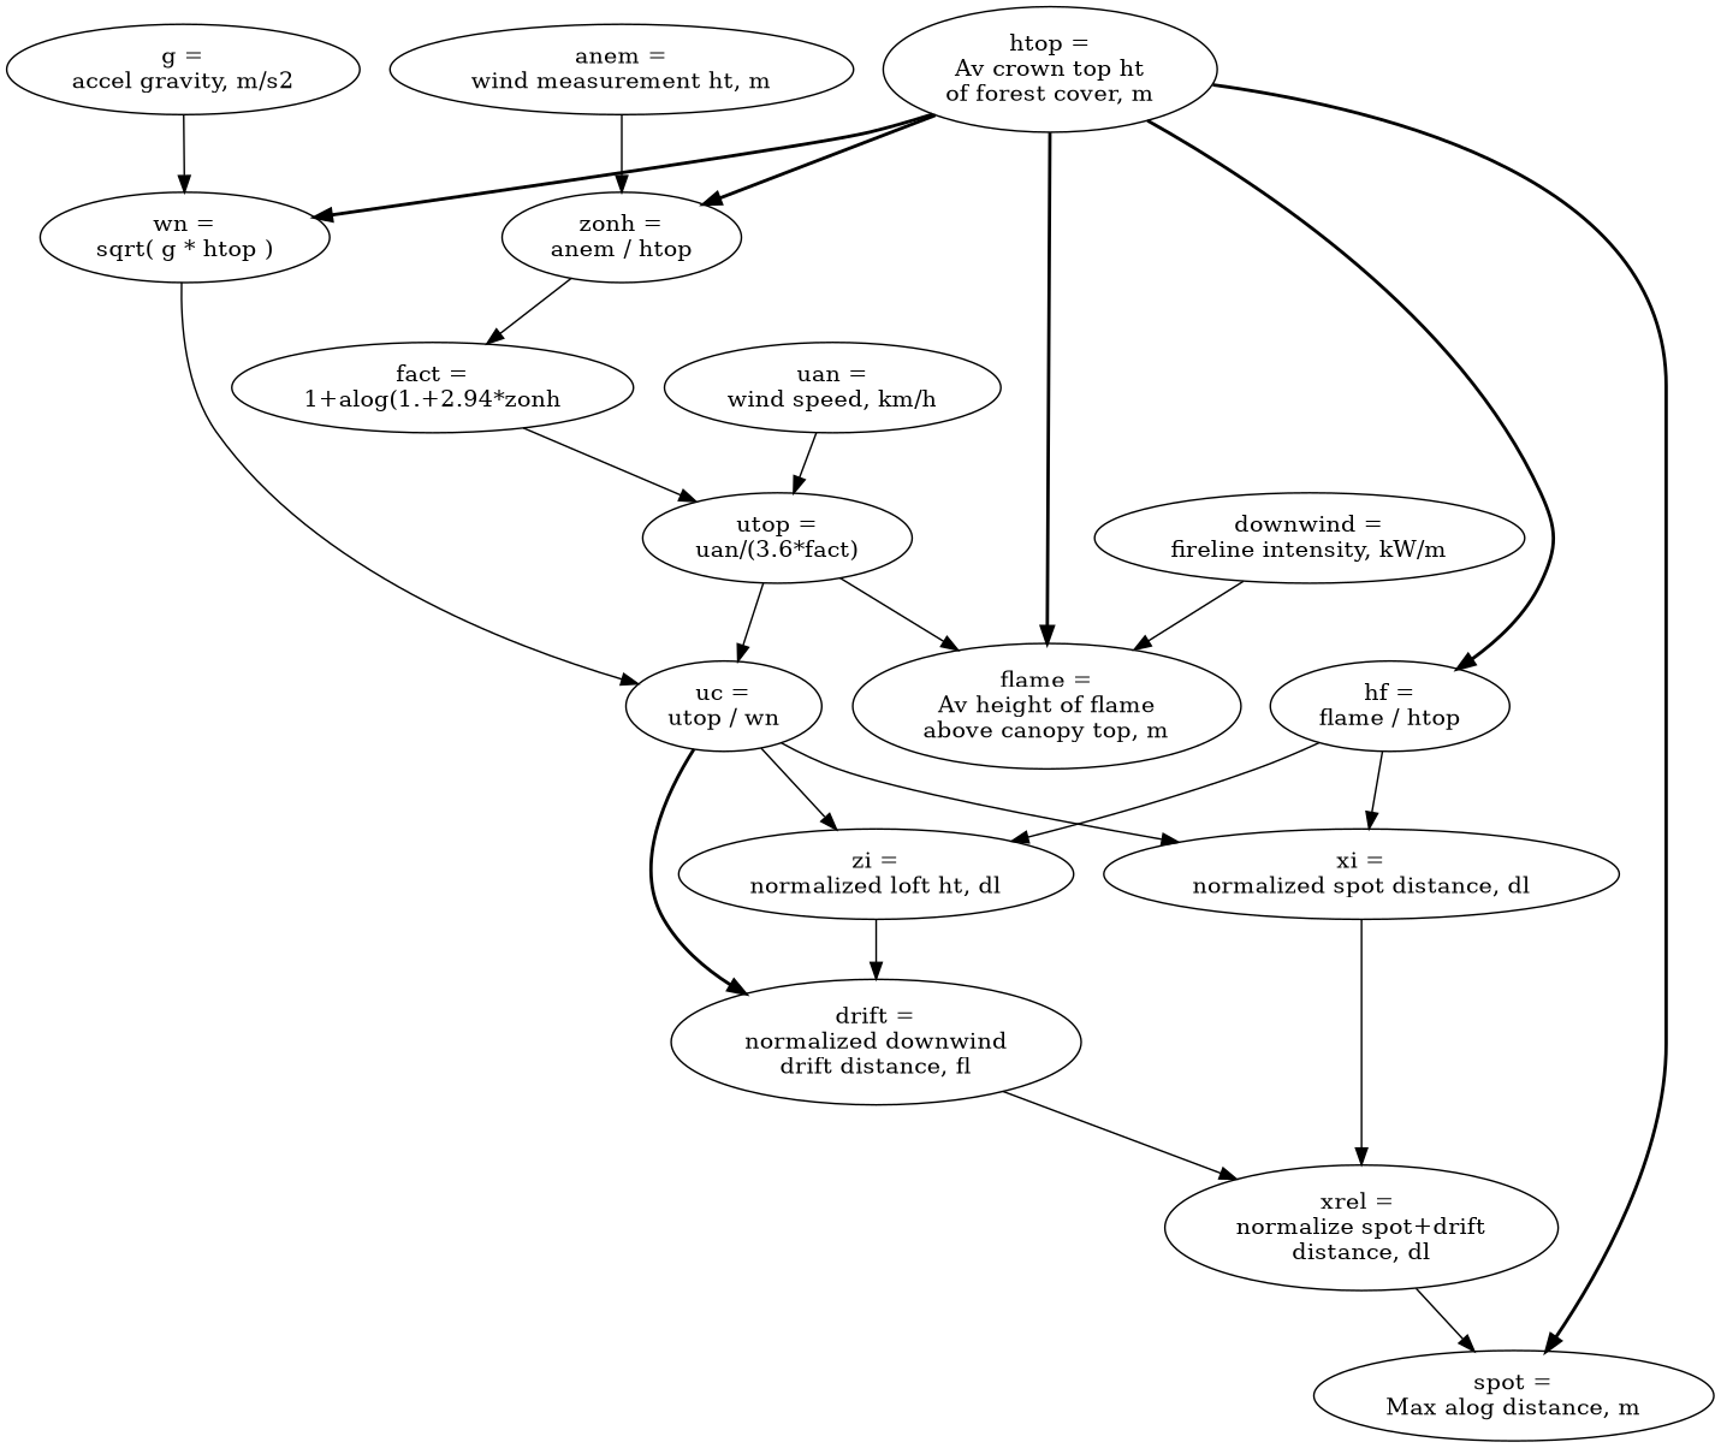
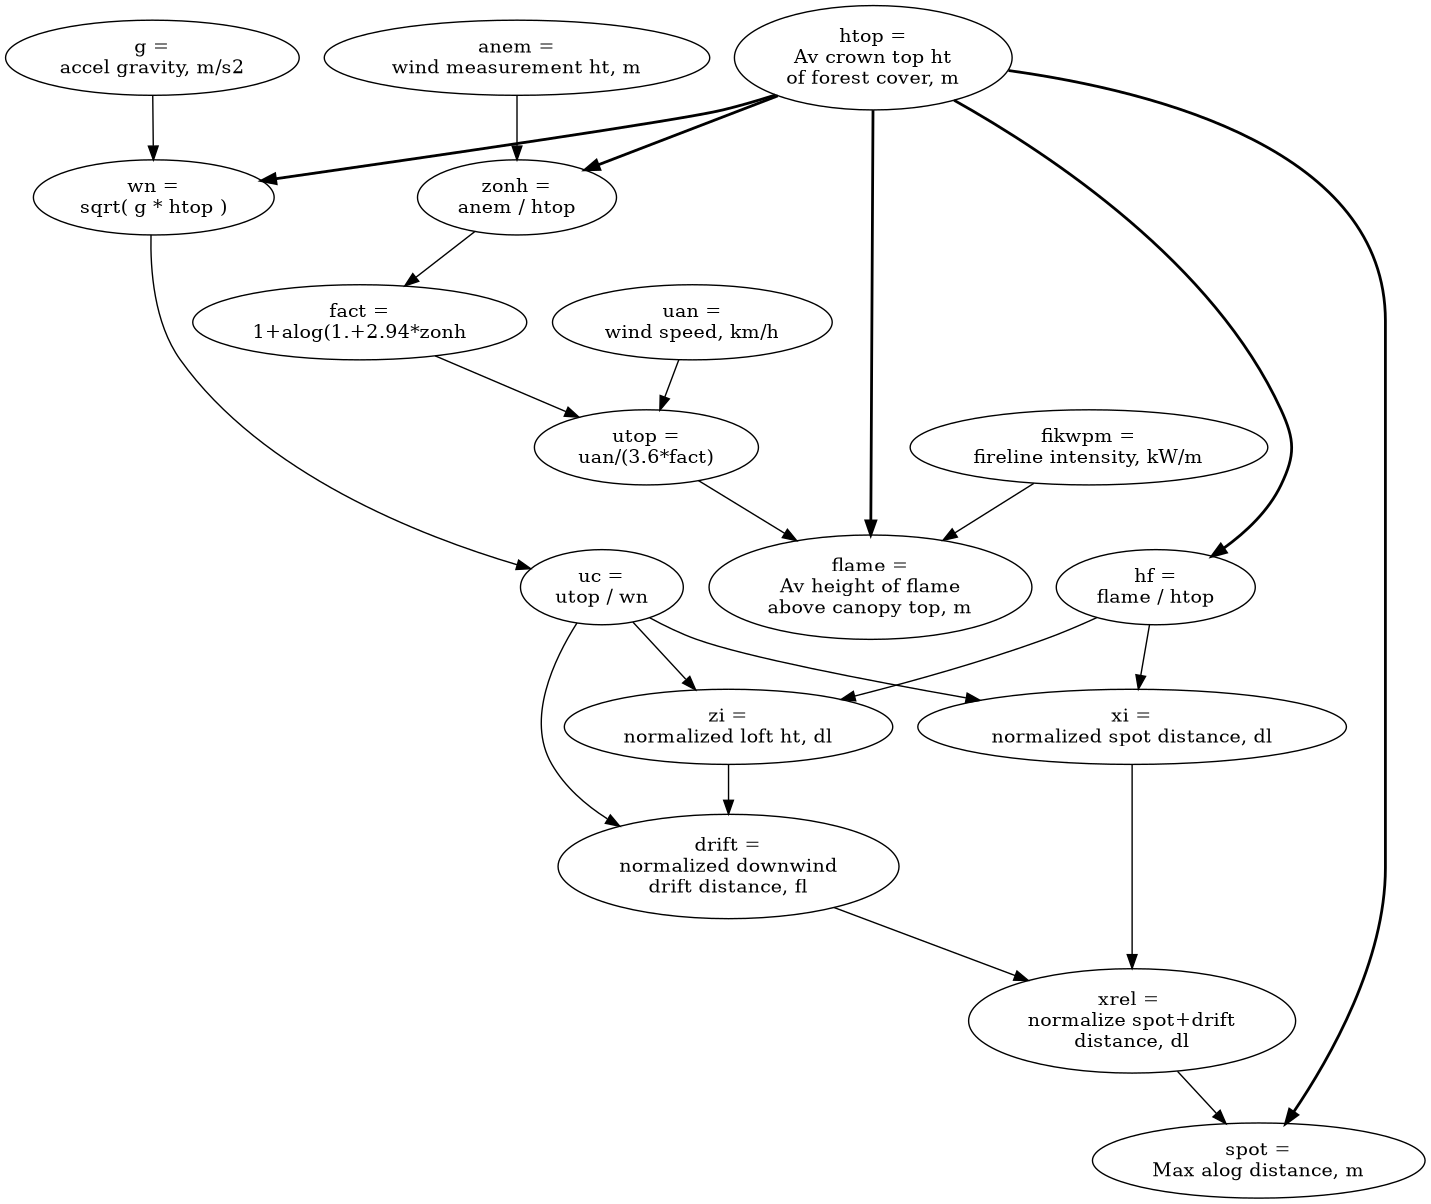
  digraph {
    n1 [label="htop =\nAv crown top ht\nof forest cover, m"]
    n2 [label="wn =\nsqrt( g * htop )"]
    n3 [label="zonh =\nanem / htop"]
    n4 [label="flame =\nAv height of flame\nabove canopy top, m"]
    n5 [label="hf =\nflame / htop"]
    n6 [label="spot =\nMax alog distance, m"]
    n7 [label="uc =\nutop / wn"]
    n8 [label="fact =\n1+alog(1.+2.94*zonh"]
    n9 [label="zi =\nnormalized loft ht, dl"]
    n10 [label="xi =\nnormalized spot distance, dl"]
    n11 [label="drift =\nnormalized downwind\ndrift distance, fl"]
    n12 [label="g =\naccel gravity, m/s2"]
    n13 [label="anem =\nwind measurement ht, m"]
    n14 [label="utop =\nuan/(3.6*fact)"]
    n15 [label="uan =\nwind speed, km/h"]
-   n16 [label="downwind =\nfireline intensity, kW/m"]
+   n16 [label="fikwpm =\nfireline intensity, kW/m"]
    n17 [label="xrel = \nnormalize spot+drift\ndistance, dl"]
    n1 -> n2 [style=bold]
    n1 -> n3 [style=bold]
    n1 -> n4 [style=bold]
    n1 -> n5 [style=bold]
    n1 -> n6 [style=bold]
    n2 -> n7
    n3 -> n8
    n5 -> n9
    n5 -> n10
    n7 -> n9
    n7 -> n10
-   n7 -> n11 [style=bold]
+   n7 -> n11
    n8 -> n14
    n9 -> n11
    n10 -> n17
    n11 -> n17
    n12 -> n2
    n13 -> n3
    n14 -> n4
-   n14 -> n7
    n15 -> n14
    n16 -> n4
    n17 -> n6
  }
